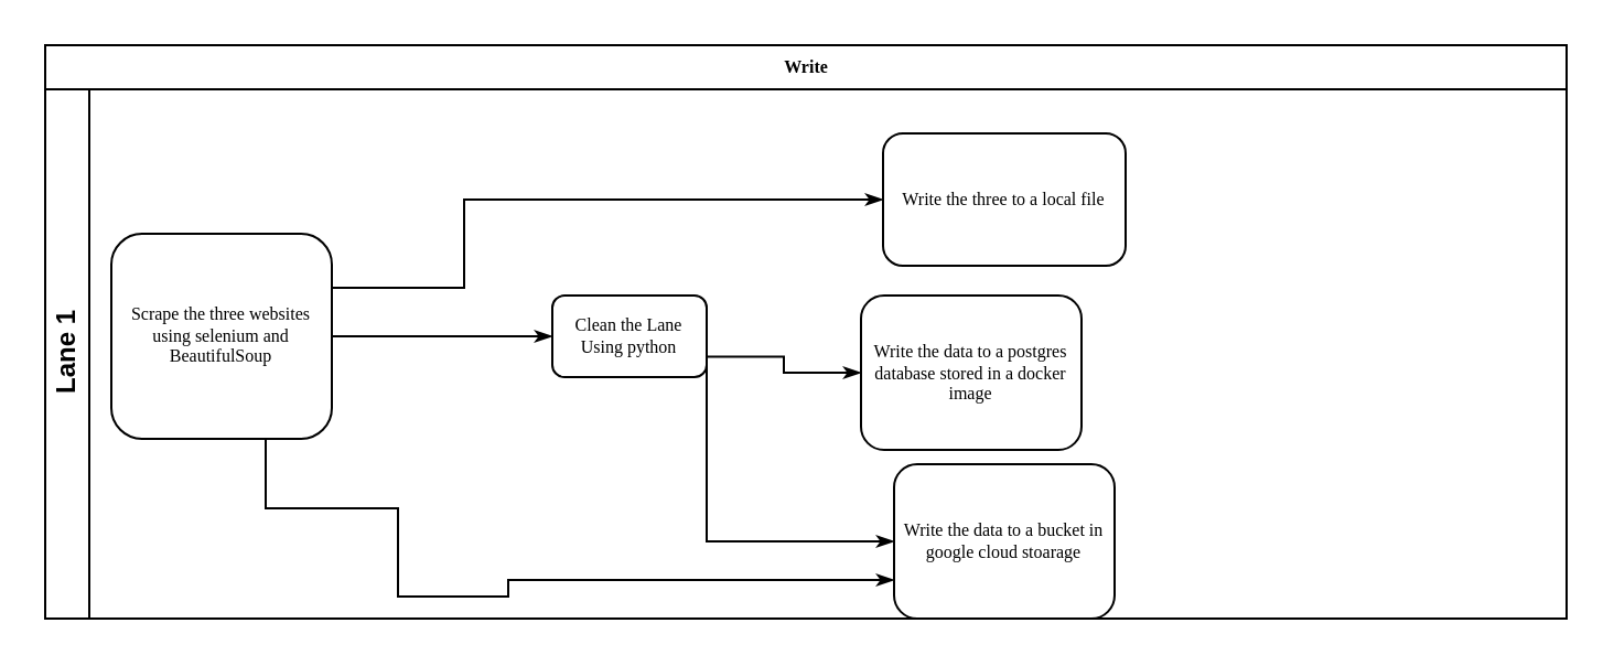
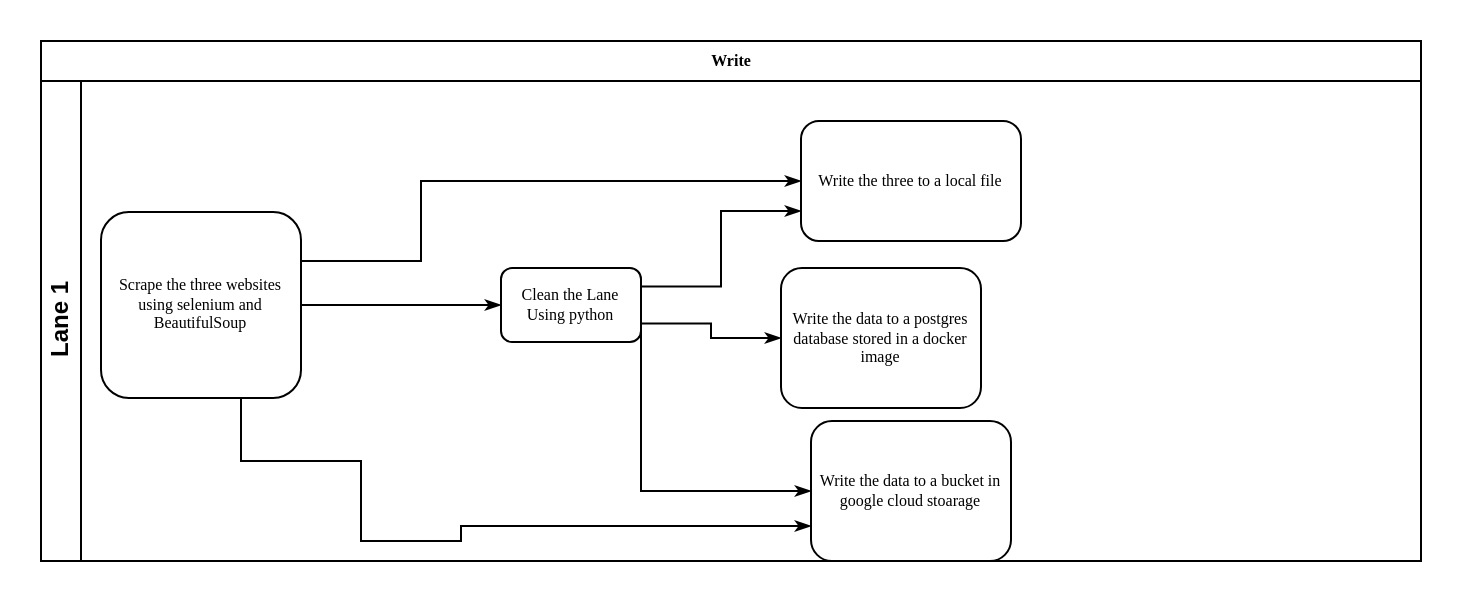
  <mxCell id="0" />
  <mxCell id="1" parent="0" />
  <mxCell id="2" value="Write" style="swimlane;html=1;childLayout=stackLayout;horizontal=1;startSize=20;horizontalStack=0;rounded=0;shadow=0;labelBackgroundColor=none;strokeWidth=1;fontFamily=Verdana;fontSize=8;align=center;" parent="1" vertex="1"><mxGeometry x="20" y="20" width="690" height="260" as="geometry"><mxRectangle x="170" y="80" width="60" height="20" as="alternateBounds" /></mxGeometry></mxCell>
  <mxCell id="3" value="Lane 1" style="swimlane;html=1;startSize=20;horizontal=0;" parent="2" vertex="1"><mxGeometry y="20" width="690" height="240" as="geometry"><mxRectangle y="20" width="690" height="30" as="alternateBounds" /></mxGeometry></mxCell>
  <mxCell id="4" value="Scrape the three websites using selenium and BeautifulSoup" style="rounded=1;whiteSpace=wrap;html=1;shadow=0;labelBackgroundColor=none;strokeWidth=1;fontFamily=Verdana;fontSize=8;align=center;" parent="3" vertex="1"><mxGeometry x="30" y="65.5" width="100" height="93" as="geometry" /></mxCell>
  <mxCell id="5" value="Clean the Lane Using python" style="rounded=1;whiteSpace=wrap;html=1;shadow=0;labelBackgroundColor=none;strokeWidth=1;fontFamily=Verdana;fontSize=8;align=center;" parent="3" vertex="1"><mxGeometry x="230" y="93.5" width="70" height="37" as="geometry" /></mxCell>
  <mxCell id="6" value="Write the data to a postgres database stored in a docker image" style="rounded=1;whiteSpace=wrap;html=1;shadow=0;labelBackgroundColor=none;strokeWidth=1;fontFamily=Verdana;fontSize=8;align=center;" parent="3" vertex="1"><mxGeometry x="370" y="93.5" width="100" height="70" as="geometry" /></mxCell>
  <mxCell id="7" style="edgeStyle=orthogonalEdgeStyle;rounded=0;html=1;labelBackgroundColor=none;startArrow=none;startFill=0;startSize=5;endArrow=classicThin;endFill=1;endSize=5;jettySize=auto;orthogonalLoop=1;strokeWidth=1;fontFamily=Verdana;fontSize=8;entryX=0;entryY=0.5;entryDx=0;entryDy=0;" parent="3" source="4" target="5" edge="1"><mxGeometry relative="1" as="geometry" /></mxCell>
  <mxCell id="8" value="Write the three to a local file" style="rounded=1;whiteSpace=wrap;html=1;shadow=0;labelBackgroundColor=none;strokeWidth=1;fontFamily=Verdana;fontSize=8;align=center;" parent="3" vertex="1"><mxGeometry x="380" y="20" width="110" height="60" as="geometry" /></mxCell>
  <mxCell id="9" style="edgeStyle=orthogonalEdgeStyle;rounded=0;html=1;labelBackgroundColor=none;startArrow=none;startFill=0;startSize=5;endArrow=classicThin;endFill=1;endSize=5;jettySize=auto;orthogonalLoop=1;strokeWidth=1;fontFamily=Verdana;fontSize=8;exitX=1;exitY=0.75;exitDx=0;exitDy=0;" parent="3" source="5" target="6" edge="1"><mxGeometry relative="1" as="geometry"><mxPoint x="440" y="225.5" as="sourcePoint" /></mxGeometry></mxCell>
  <mxCell id="10" style="edgeStyle=orthogonalEdgeStyle;rounded=0;html=1;labelBackgroundColor=none;startArrow=none;startFill=0;startSize=5;endArrow=classicThin;endFill=1;endSize=5;jettySize=auto;orthogonalLoop=1;strokeWidth=1;fontFamily=Verdana;fontSize=8;exitX=1;exitY=0.25;exitDx=0;exitDy=0;entryX=0;entryY=0.5;entryDx=0;entryDy=0;" edge="1" parent="3" source="5" target="11"><mxGeometry relative="1" as="geometry"><mxPoint x="295" y="80" as="sourcePoint" /><mxPoint x="330" y="210" as="targetPoint" /><Array as="points"><mxPoint x="300" y="205" /></Array></mxGeometry></mxCell>
  <mxCell id="11" value="Write the data to a bucket in google cloud stoarage" style="rounded=1;whiteSpace=wrap;html=1;shadow=0;labelBackgroundColor=none;strokeWidth=1;fontFamily=Verdana;fontSize=8;align=center;" vertex="1" parent="3"><mxGeometry x="385" y="170" width="100" height="70" as="geometry" /></mxCell>
  <mxCell id="12" style="edgeStyle=orthogonalEdgeStyle;rounded=0;html=1;labelBackgroundColor=none;startArrow=none;startFill=0;startSize=5;endArrow=classicThin;endFill=1;endSize=5;jettySize=auto;orthogonalLoop=1;strokeWidth=1;fontFamily=Verdana;fontSize=8;entryX=0;entryY=0.5;entryDx=0;entryDy=0;exitX=1;exitY=0.75;exitDx=0;exitDy=0;" edge="1" parent="3" source="4" target="8"><mxGeometry relative="1" as="geometry"><mxPoint x="200" y="85" as="sourcePoint" /><mxPoint x="240" y="85" as="targetPoint" /><Array as="points"><mxPoint x="130" y="90" /><mxPoint x="190" y="90" /><mxPoint x="190" y="50" /></Array></mxGeometry></mxCell>
+ <mxCell id="13" style="edgeStyle=orthogonalEdgeStyle;rounded=0;html=1;labelBackgroundColor=none;startArrow=none;startFill=0;startSize=5;endArrow=classicThin;endFill=1;endSize=5;jettySize=auto;orthogonalLoop=1;strokeWidth=1;fontFamily=Verdana;fontSize=8;exitX=1;exitY=0.25;exitDx=0;exitDy=0;entryX=0;entryY=0.75;entryDx=0;entryDy=0;" edge="1" parent="3" source="5" target="8"><mxGeometry relative="1" as="geometry"><mxPoint x="310" y="131" as="sourcePoint" /><mxPoint x="380" y="139" as="targetPoint" /></mxGeometry></mxCell>
  <mxCell id="14" style="edgeStyle=orthogonalEdgeStyle;rounded=0;html=1;labelBackgroundColor=none;startArrow=none;startFill=0;startSize=5;endArrow=classicThin;endFill=1;endSize=5;jettySize=auto;orthogonalLoop=1;strokeWidth=1;fontFamily=Verdana;fontSize=8;entryX=0;entryY=0.75;entryDx=0;entryDy=0;" edge="1" parent="3" source="4" target="11"><mxGeometry relative="1" as="geometry"><mxPoint x="100" y="235" as="sourcePoint" /><mxPoint x="210" y="180" as="targetPoint" /><Array as="points"><mxPoint x="100" y="190" /><mxPoint x="160" y="190" /><mxPoint x="160" y="230" /><mxPoint x="210" y="230" /><mxPoint x="210" y="223" /></Array></mxGeometry></mxCell>
